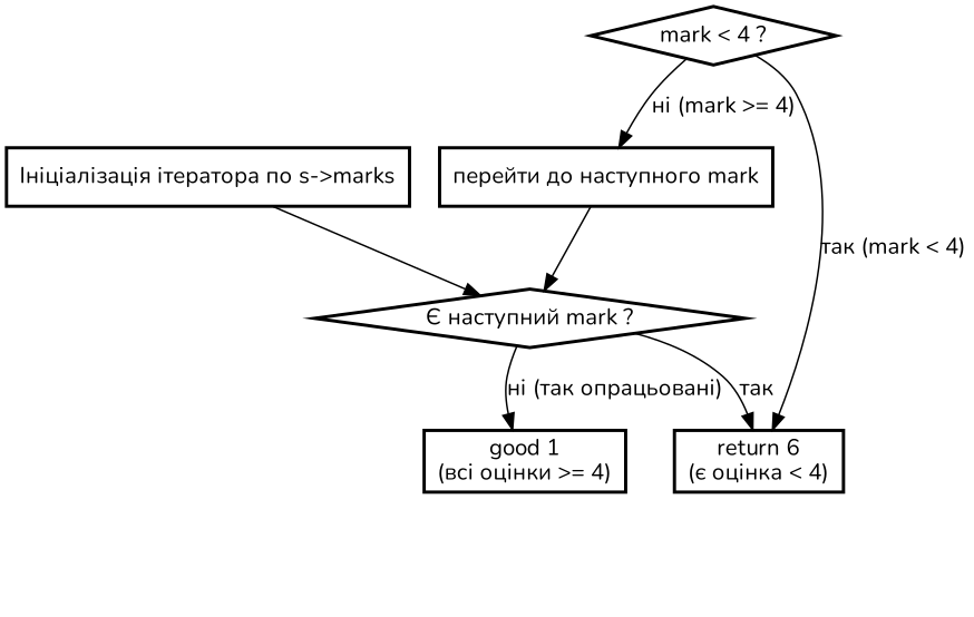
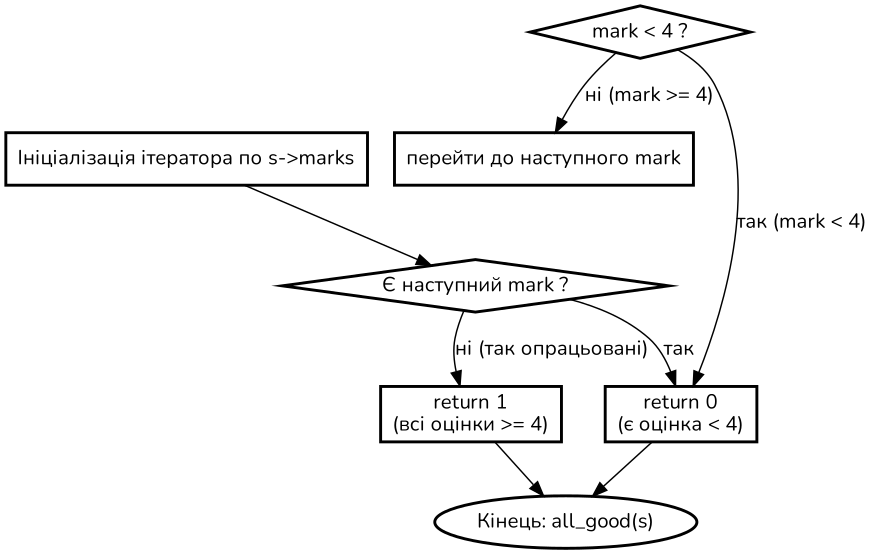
  digraph {
    fontname=Nunito
    rankdir=TB
    node [fontname=Nunito shape=rectangle style="solid,bold"]
    edge [fontname=Nunito]
    n1 [label="Ініціалізація ітератора по s->marks"]
    n2 [label="Є наступний mark ?" shape=diamond]
-   n3 [label="good 1\n(всі оцінки >= 4)"]
-   n4 [label="return 6\n(є оцінка < 4)"]
+   n3 [label="return 1\n(всі оцінки >= 4)"]
+   n4 [label="return 0\n(є оцінка < 4)"]
    n5 [label="mark < 4 ?" shape=diamond]
    n6 [label="перейти до наступного mark"]
+   n7 [label="Кінець: all_good(s)" shape=oval]
    n1 -> n2
    n2 -> n3 [label="ні (так опрацьовані)"]
    n2 -> n4 [label="так"]
+   n3 -> n7
+   n4 -> n7
    n5 -> n4 [label="так (mark < 4)"]
    n5 -> n6 [label="ні (mark >= 4)"]
-   n6 -> n2
  }
